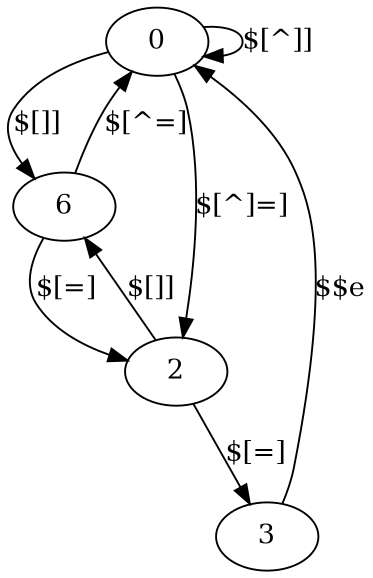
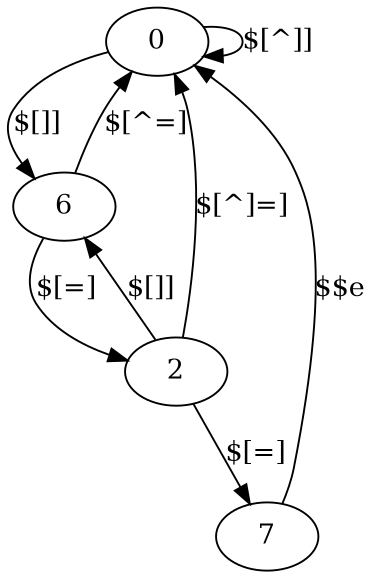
  digraph {
    0
    n2 [label=6]
    2
-   3
+   3 [label=7]
    0 -> 0 [label="$[^\]]"]
    0 -> n2 [label="$[\]]"]
    n2 -> 0 [label="$[^\=]"]
    n2 -> 2 [label="$[\=]"]
-   0 -> 2 [label="$[^\]\=]"]
+   2 -> 0 [label="$[^\]\=]"]
    2 -> n2 [label="$[\]]"]
    2 -> 3 [label="$[\=]"]
    3 -> 0 [label="$$e"]
  }
